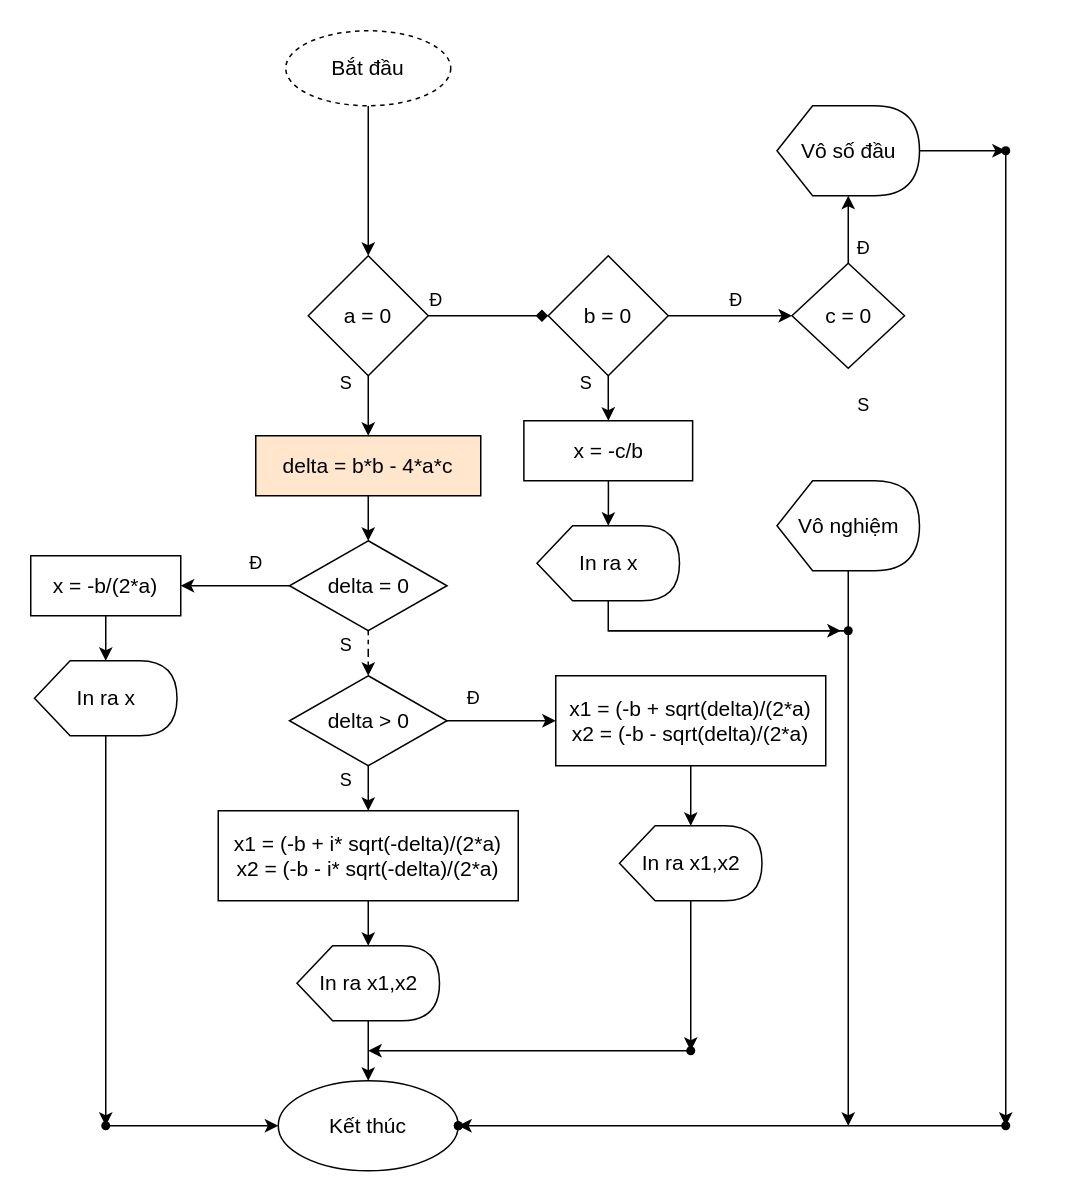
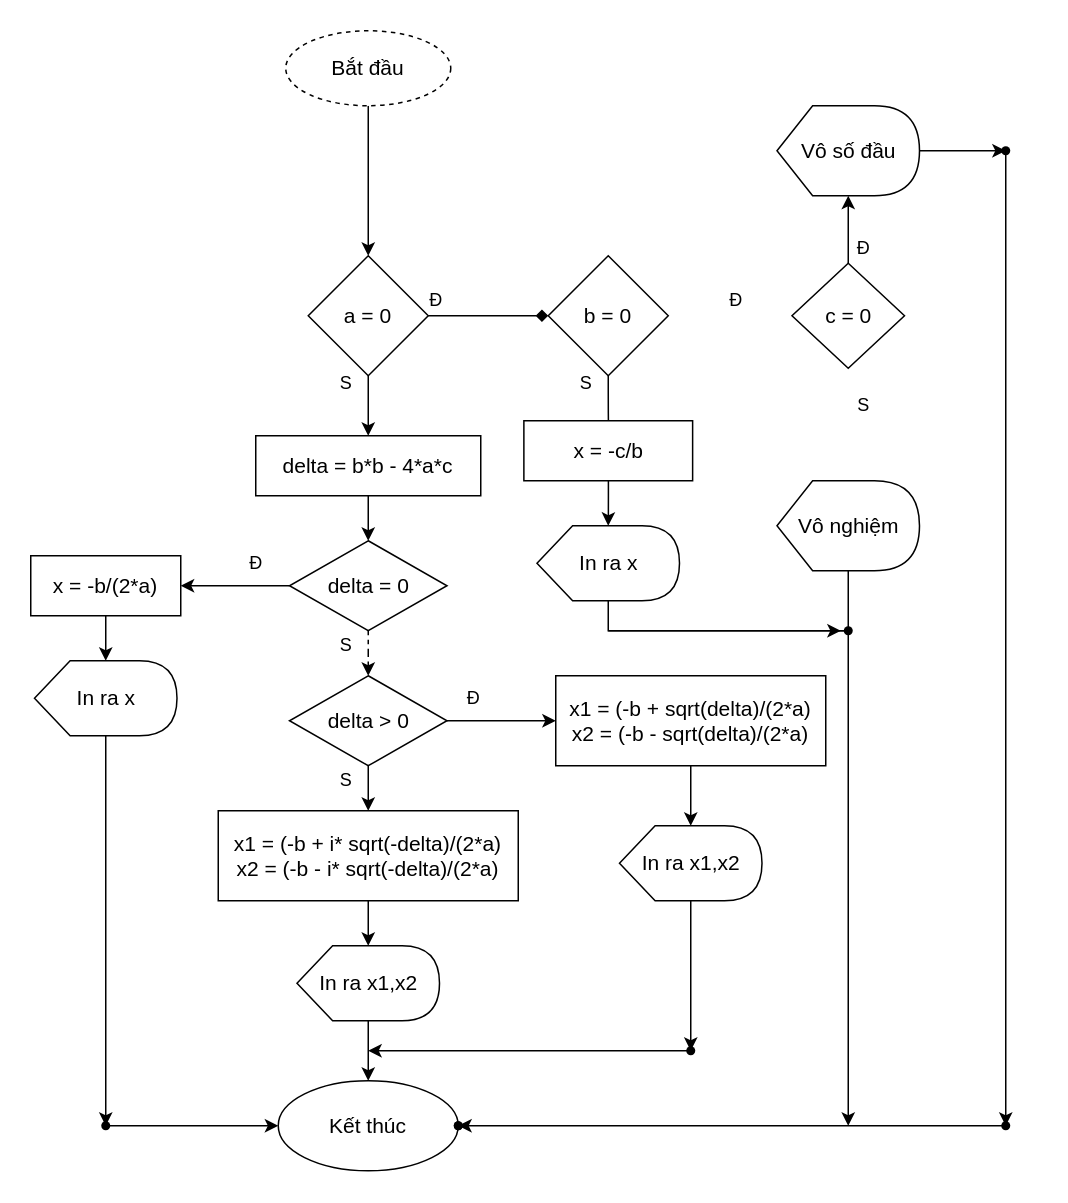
  <mxCell id="0" />
  <mxCell id="1" parent="0" />
  <mxCell id="2" value="" style="edgeStyle=orthogonalEdgeStyle;rounded=1;orthogonalLoop=1;jettySize=auto;html=1;" parent="1" source="3" target="6" edge="1"><mxGeometry relative="1" as="geometry" /></mxCell>
  <mxCell id="3" value="&lt;font style=&quot;font-size: 14px&quot;&gt;Bắt đầu&lt;/font&gt;" style="ellipse;whiteSpace=wrap;html=1;dashed=1;" parent="1" vertex="1"><mxGeometry x="190" y="20" width="110" height="50" as="geometry" /></mxCell>
  <mxCell id="4" value="" style="edgeStyle=orthogonalEdgeStyle;rounded=1;orthogonalLoop=1;jettySize=auto;html=1;endArrow=diamond;" parent="1" source="6" target="9" edge="1"><mxGeometry relative="1" as="geometry" /></mxCell>
  <mxCell id="5" value="" style="edgeStyle=orthogonalEdgeStyle;rounded=1;orthogonalLoop=1;jettySize=auto;html=1;" parent="1" source="6" target="20" edge="1"><mxGeometry relative="1" as="geometry" /></mxCell>
  <mxCell id="6" value="a = 0" style="rhombus;whiteSpace=wrap;html=1;fontSize=14;" parent="1" vertex="1"><mxGeometry x="205" y="170" width="80" height="80" as="geometry" /></mxCell>
- <mxCell id="7" value="" style="edgeStyle=orthogonalEdgeStyle;rounded=1;orthogonalLoop=1;jettySize=auto;html=1;" parent="1" source="9" target="11" edge="1"><mxGeometry relative="1" as="geometry" /></mxCell>
- <mxCell id="8" value="" style="edgeStyle=orthogonalEdgeStyle;rounded=1;orthogonalLoop=1;jettySize=auto;html=1;" parent="1" source="9" target="18" edge="1"><mxGeometry relative="1" as="geometry" /></mxCell>
+ <mxCell id="8" value="" style="edgeStyle=orthogonalEdgeStyle;rounded=1;orthogonalLoop=1;jettySize=auto;html=1;endArrow=none;" parent="1" source="9" target="18" edge="1"><mxGeometry relative="1" as="geometry" /></mxCell>
  <mxCell id="9" value="b = 0" style="rhombus;whiteSpace=wrap;html=1;fontSize=14;" parent="1" vertex="1"><mxGeometry x="365" y="170" width="80" height="80" as="geometry" /></mxCell>
  <mxCell id="10" value="" style="edgeStyle=orthogonalEdgeStyle;rounded=1;orthogonalLoop=1;jettySize=auto;html=1;" parent="1" source="11" target="13" edge="1"><mxGeometry relative="1" as="geometry" /></mxCell>
  <mxCell id="11" value="c = 0" style="rhombus;whiteSpace=wrap;html=1;fontSize=14;" parent="1" vertex="1"><mxGeometry x="527.5" y="175" width="75" height="70" as="geometry" /></mxCell>
  <mxCell id="12" value="" style="edgeStyle=orthogonalEdgeStyle;rounded=1;orthogonalLoop=1;jettySize=auto;html=1;fontSize=14;" parent="1" source="13" target="44" edge="1"><mxGeometry relative="1" as="geometry" /></mxCell>
  <mxCell id="13" value="&lt;font style=&quot;font-size: 14px&quot;&gt;Vô số đầu&lt;/font&gt;" style="shape=display;whiteSpace=wrap;html=1;" parent="1" vertex="1"><mxGeometry x="517.5" y="70" width="95" height="60" as="geometry" /></mxCell>
  <mxCell id="14" value="" style="edgeStyle=orthogonalEdgeStyle;rounded=1;orthogonalLoop=1;jettySize=auto;html=1;fontSize=14;startArrow=none;entryX=0.475;entryY=0.575;entryDx=0;entryDy=0;entryPerimeter=0;" parent="1" edge="1"><mxGeometry relative="1" as="geometry"><mxPoint x="565" y="740" as="sourcePoint" /><mxPoint x="565" y="740" as="targetPoint" /><Array as="points" /></mxGeometry></mxCell>
  <mxCell id="15" value="" style="edgeStyle=orthogonalEdgeStyle;rounded=1;orthogonalLoop=1;jettySize=auto;html=1;fontSize=14;startArrow=none;" parent="1" source="53" edge="1"><mxGeometry relative="1" as="geometry"><mxPoint x="565" y="750" as="targetPoint" /></mxGeometry></mxCell>
  <mxCell id="16" value="&lt;font style=&quot;font-size: 14px&quot;&gt;Vô nghiệm&lt;/font&gt;" style="shape=display;whiteSpace=wrap;html=1;" parent="1" vertex="1"><mxGeometry x="517.5" y="320" width="95" height="60" as="geometry" /></mxCell>
  <mxCell id="17" value="" style="edgeStyle=orthogonalEdgeStyle;rounded=1;orthogonalLoop=1;jettySize=auto;html=1;" parent="1" source="18" target="28" edge="1"><mxGeometry relative="1" as="geometry" /></mxCell>
  <mxCell id="18" value="x = -c/b" style="whiteSpace=wrap;html=1;fontSize=14;" parent="1" vertex="1"><mxGeometry x="348.75" y="280" width="112.5" height="40" as="geometry" /></mxCell>
  <mxCell id="19" value="" style="edgeStyle=orthogonalEdgeStyle;rounded=1;orthogonalLoop=1;jettySize=auto;html=1;" parent="1" source="20" target="23" edge="1"><mxGeometry relative="1" as="geometry" /></mxCell>
- <mxCell id="20" value="delta = b*b - 4*a*c" style="whiteSpace=wrap;html=1;fontSize=14;fillColor=#ffe6cc;" parent="1" vertex="1"><mxGeometry x="170" y="290" width="150" height="40" as="geometry" /></mxCell>
+ <mxCell id="20" value="delta = b*b - 4*a*c" style="whiteSpace=wrap;html=1;fontSize=14;" parent="1" vertex="1"><mxGeometry x="170" y="290" width="150" height="40" as="geometry" /></mxCell>
  <mxCell id="21" value="" style="edgeStyle=orthogonalEdgeStyle;rounded=1;orthogonalLoop=1;jettySize=auto;html=1;dashed=1;" parent="1" source="23" target="26" edge="1"><mxGeometry relative="1" as="geometry" /></mxCell>
  <mxCell id="22" value="" style="edgeStyle=orthogonalEdgeStyle;rounded=1;orthogonalLoop=1;jettySize=auto;html=1;" parent="1" source="23" target="30" edge="1"><mxGeometry relative="1" as="geometry" /></mxCell>
  <mxCell id="23" value="delta = 0" style="rhombus;whiteSpace=wrap;html=1;fontSize=14;" parent="1" vertex="1"><mxGeometry x="192.5" y="360" width="105" height="60" as="geometry" /></mxCell>
  <mxCell id="24" value="" style="edgeStyle=orthogonalEdgeStyle;rounded=1;orthogonalLoop=1;jettySize=auto;html=1;" parent="1" source="26" target="34" edge="1"><mxGeometry relative="1" as="geometry" /></mxCell>
  <mxCell id="25" value="" style="edgeStyle=orthogonalEdgeStyle;rounded=1;orthogonalLoop=1;jettySize=auto;html=1;" parent="1" source="26" target="38" edge="1"><mxGeometry relative="1" as="geometry" /></mxCell>
  <mxCell id="26" value="delta &amp;gt; 0" style="rhombus;whiteSpace=wrap;html=1;fontSize=14;" parent="1" vertex="1"><mxGeometry x="192.5" y="450" width="105" height="60" as="geometry" /></mxCell>
  <mxCell id="27" value="" style="edgeStyle=orthogonalEdgeStyle;rounded=0;orthogonalLoop=1;jettySize=auto;html=1;fontSize=14;startArrow=none;" parent="1" source="53" edge="1"><mxGeometry relative="1" as="geometry"><mxPoint x="560" y="420" as="targetPoint" /><Array as="points"><mxPoint x="405" y="420" /></Array></mxGeometry></mxCell>
  <mxCell id="28" value="&lt;font style=&quot;font-size: 14px&quot;&gt;In ra x&lt;/font&gt;" style="shape=display;whiteSpace=wrap;html=1;" parent="1" vertex="1"><mxGeometry x="357.5" y="350" width="95" height="50" as="geometry" /></mxCell>
  <mxCell id="29" value="" style="edgeStyle=orthogonalEdgeStyle;rounded=1;orthogonalLoop=1;jettySize=auto;html=1;" parent="1" source="30" target="32" edge="1"><mxGeometry relative="1" as="geometry" /></mxCell>
  <mxCell id="30" value="x = -b/(2*a)" style="whiteSpace=wrap;html=1;fontSize=14;" parent="1" vertex="1"><mxGeometry x="20" y="370" width="100" height="40" as="geometry" /></mxCell>
  <mxCell id="31" value="" style="edgeStyle=orthogonalEdgeStyle;rounded=1;orthogonalLoop=1;jettySize=auto;html=1;fontSize=14;" parent="1" source="32" target="46" edge="1"><mxGeometry relative="1" as="geometry" /></mxCell>
  <mxCell id="32" value="&lt;font style=&quot;font-size: 14px&quot;&gt;In ra x&lt;/font&gt;" style="shape=display;whiteSpace=wrap;html=1;" parent="1" vertex="1"><mxGeometry x="22.5" y="440" width="95" height="50" as="geometry" /></mxCell>
  <mxCell id="33" value="" style="edgeStyle=orthogonalEdgeStyle;rounded=1;orthogonalLoop=1;jettySize=auto;html=1;" parent="1" source="34" target="36" edge="1"><mxGeometry relative="1" as="geometry" /></mxCell>
  <mxCell id="34" value="x1 = (-b + sqrt(delta)/(2*a)&lt;br&gt;x2 = (-b - sqrt(delta)/(2*a)" style="whiteSpace=wrap;html=1;fontSize=14;" parent="1" vertex="1"><mxGeometry x="370" y="450" width="180" height="60" as="geometry" /></mxCell>
  <mxCell id="35" value="" style="edgeStyle=orthogonalEdgeStyle;rounded=1;orthogonalLoop=1;jettySize=auto;html=1;fontSize=14;" parent="1" source="36" target="48" edge="1"><mxGeometry relative="1" as="geometry" /></mxCell>
  <mxCell id="36" value="&lt;font style=&quot;font-size: 14px&quot;&gt;In ra x1,x2&lt;/font&gt;" style="shape=display;whiteSpace=wrap;html=1;" parent="1" vertex="1"><mxGeometry x="412.5" y="550" width="95" height="50" as="geometry" /></mxCell>
  <mxCell id="37" value="" style="edgeStyle=orthogonalEdgeStyle;rounded=1;orthogonalLoop=1;jettySize=auto;html=1;" parent="1" source="38" target="40" edge="1"><mxGeometry relative="1" as="geometry" /></mxCell>
  <mxCell id="38" value="x1 = (-b + i* sqrt(-delta)/(2*a)&lt;br&gt;x2 = (-b - i* sqrt(-delta)/(2*a)" style="whiteSpace=wrap;html=1;fontSize=14;" parent="1" vertex="1"><mxGeometry x="145" y="540" width="200" height="60" as="geometry" /></mxCell>
  <mxCell id="39" value="" style="edgeStyle=orthogonalEdgeStyle;rounded=1;orthogonalLoop=1;jettySize=auto;html=1;" parent="1" source="40" target="41" edge="1"><mxGeometry relative="1" as="geometry" /></mxCell>
  <mxCell id="40" value="&lt;font style=&quot;font-size: 14px&quot;&gt;In ra x1,x2&lt;/font&gt;" style="shape=display;whiteSpace=wrap;html=1;" parent="1" vertex="1"><mxGeometry x="197.5" y="630" width="95" height="50" as="geometry" /></mxCell>
  <mxCell id="41" value="&lt;font style=&quot;font-size: 14px&quot;&gt;Kết thúc&lt;/font&gt;" style="ellipse;whiteSpace=wrap;html=1;" parent="1" vertex="1"><mxGeometry x="185" y="720" width="120" height="60" as="geometry" /></mxCell>
  <mxCell id="42" value="" style="shape=waypoint;size=6;pointerEvents=1;points=[];fillColor=#ffffff;resizable=0;rotatable=0;perimeter=centerPerimeter;snapToPoint=1;" parent="1" vertex="1"><mxGeometry x="285" y="730" width="40" height="40" as="geometry" /></mxCell>
  <mxCell id="43" value="" style="edgeStyle=orthogonalEdgeStyle;rounded=1;orthogonalLoop=1;jettySize=auto;html=1;fontSize=14;" parent="1" source="44" target="50" edge="1"><mxGeometry relative="1" as="geometry" /></mxCell>
  <mxCell id="44" value="" style="shape=waypoint;size=6;pointerEvents=1;points=[];fillColor=#ffffff;resizable=0;rotatable=0;perimeter=centerPerimeter;snapToPoint=1;" parent="1" vertex="1"><mxGeometry x="650" y="80" width="40" height="40" as="geometry" /></mxCell>
  <mxCell id="45" value="" style="edgeStyle=orthogonalEdgeStyle;rounded=1;orthogonalLoop=1;jettySize=auto;html=1;fontSize=14;" parent="1" source="46" target="41" edge="1"><mxGeometry relative="1" as="geometry" /></mxCell>
  <mxCell id="46" value="" style="shape=waypoint;size=6;pointerEvents=1;points=[];fillColor=#ffffff;resizable=0;rotatable=0;perimeter=centerPerimeter;snapToPoint=1;" parent="1" vertex="1"><mxGeometry x="50" y="730" width="40" height="40" as="geometry" /></mxCell>
  <mxCell id="47" value="" style="edgeStyle=orthogonalEdgeStyle;rounded=1;orthogonalLoop=1;jettySize=auto;html=1;fontSize=14;" parent="1" source="48" edge="1"><mxGeometry relative="1" as="geometry"><mxPoint x="245" y="700" as="targetPoint" /></mxGeometry></mxCell>
  <mxCell id="48" value="" style="shape=waypoint;size=6;pointerEvents=1;points=[];fillColor=#ffffff;resizable=0;rotatable=0;perimeter=centerPerimeter;snapToPoint=1;" parent="1" vertex="1"><mxGeometry x="440" y="680" width="40" height="40" as="geometry" /></mxCell>
  <mxCell id="49" value="" style="edgeStyle=orthogonalEdgeStyle;rounded=1;orthogonalLoop=1;jettySize=auto;html=1;fontSize=14;" parent="1" source="50" target="51" edge="1"><mxGeometry relative="1" as="geometry" /></mxCell>
  <mxCell id="50" value="" style="shape=waypoint;size=6;pointerEvents=1;points=[];fillColor=#ffffff;resizable=0;rotatable=0;perimeter=centerPerimeter;snapToPoint=1;" parent="1" vertex="1"><mxGeometry x="650" y="730" width="40" height="40" as="geometry" /></mxCell>
  <mxCell id="51" value="" style="shape=waypoint;size=6;pointerEvents=1;points=[];fillColor=#ffffff;resizable=0;rotatable=0;perimeter=centerPerimeter;snapToPoint=1;" parent="1" vertex="1"><mxGeometry x="285" y="730" width="40" height="40" as="geometry" /></mxCell>
  <mxCell id="52" value="" style="edgeStyle=orthogonalEdgeStyle;rounded=1;orthogonalLoop=1;jettySize=auto;html=1;fontSize=14;endArrow=none;entryX=0.375;entryY=0.5;entryDx=0;entryDy=0;entryPerimeter=0;" parent="1" source="16" target="53" edge="1"><mxGeometry relative="1" as="geometry"><mxPoint x="565" y="750" as="targetPoint" /><mxPoint x="565" y="380" as="sourcePoint" /></mxGeometry></mxCell>
  <mxCell id="53" value="" style="shape=waypoint;sketch=0;size=6;pointerEvents=1;points=[];fillColor=none;resizable=0;rotatable=0;perimeter=centerPerimeter;snapToPoint=1;fontSize=14;" parent="1" vertex="1"><mxGeometry x="545" y="400" width="40" height="40" as="geometry" /></mxCell>
  <mxCell id="54" value="" style="edgeStyle=orthogonalEdgeStyle;rounded=0;orthogonalLoop=1;jettySize=auto;html=1;fontSize=14;endArrow=none;" parent="1" source="28" target="53" edge="1"><mxGeometry relative="1" as="geometry"><mxPoint x="405" y="400" as="sourcePoint" /><mxPoint x="560" y="420" as="targetPoint" /><Array as="points"><mxPoint x="405" y="420" /></Array></mxGeometry></mxCell>
  <mxCell id="55" value="Đ" style="text;html=1;align=center;verticalAlign=middle;resizable=0;points=[];autosize=1;strokeColor=none;fillColor=none;" vertex="1" parent="1"><mxGeometry x="280" y="190" width="20" height="20" as="geometry" /></mxCell>
  <mxCell id="56" value="S" style="text;html=1;align=center;verticalAlign=middle;resizable=0;points=[];autosize=1;strokeColor=none;fillColor=none;" vertex="1" parent="1"><mxGeometry x="220" y="245" width="20" height="20" as="geometry" /></mxCell>
  <mxCell id="57" value="S" style="text;html=1;align=center;verticalAlign=middle;resizable=0;points=[];autosize=1;strokeColor=none;fillColor=none;" vertex="1" parent="1"><mxGeometry x="380" y="245" width="20" height="20" as="geometry" /></mxCell>
  <mxCell id="58" value="Đ" style="text;html=1;align=center;verticalAlign=middle;resizable=0;points=[];autosize=1;strokeColor=none;fillColor=none;" vertex="1" parent="1"><mxGeometry x="480" y="190" width="20" height="20" as="geometry" /></mxCell>
  <mxCell id="59" value="Đ" style="text;html=1;align=center;verticalAlign=middle;resizable=0;points=[];autosize=1;strokeColor=none;fillColor=none;" vertex="1" parent="1"><mxGeometry x="565" y="155" width="20" height="20" as="geometry" /></mxCell>
  <mxCell id="60" value="S" style="text;html=1;align=center;verticalAlign=middle;resizable=0;points=[];autosize=1;strokeColor=none;fillColor=none;" vertex="1" parent="1"><mxGeometry x="565" y="260" width="20" height="20" as="geometry" /></mxCell>
  <mxCell id="61" value="Đ" style="text;html=1;align=center;verticalAlign=middle;resizable=0;points=[];autosize=1;strokeColor=none;fillColor=none;" vertex="1" parent="1"><mxGeometry x="160" y="365" width="20" height="20" as="geometry" /></mxCell>
  <mxCell id="62" value="S" style="text;html=1;align=center;verticalAlign=middle;resizable=0;points=[];autosize=1;strokeColor=none;fillColor=none;" vertex="1" parent="1"><mxGeometry x="220" y="420" width="20" height="20" as="geometry" /></mxCell>
  <mxCell id="63" value="Đ" style="text;html=1;align=center;verticalAlign=middle;resizable=0;points=[];autosize=1;strokeColor=none;fillColor=none;" vertex="1" parent="1"><mxGeometry x="305" y="455" width="20" height="20" as="geometry" /></mxCell>
  <mxCell id="64" value="S" style="text;html=1;align=center;verticalAlign=middle;resizable=0;points=[];autosize=1;strokeColor=none;fillColor=none;" vertex="1" parent="1"><mxGeometry x="220" y="510" width="20" height="20" as="geometry" /></mxCell>
